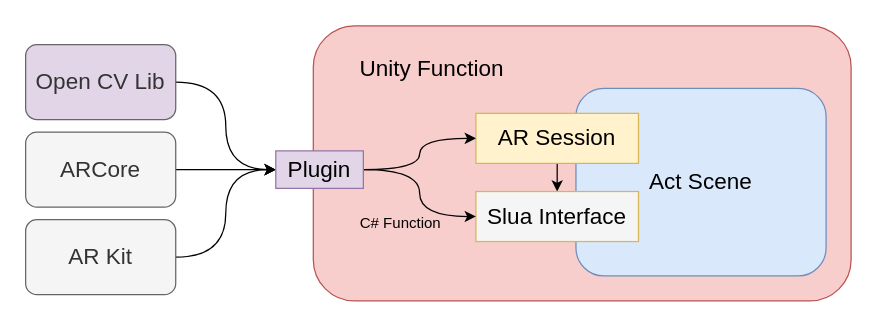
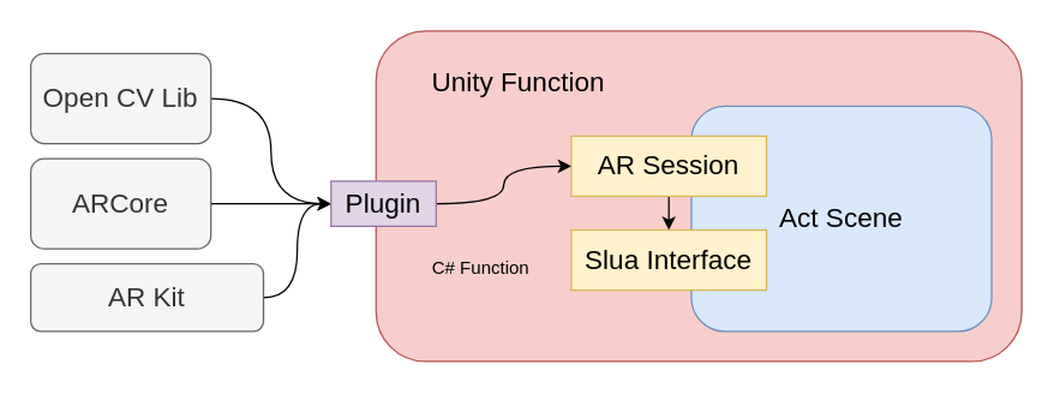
  <mxCell id="0" />
  <mxCell id="1" parent="0" />
  <mxCell id="2" value="" style="rounded=1;whiteSpace=wrap;html=1;fillColor=#f8cecc;strokeColor=#b85450;" vertex="1" parent="1"><mxGeometry x="250" y="20" width="430" height="220" as="geometry" /></mxCell>
  <mxCell id="3" value="&lt;font style=&quot;font-size: 18px&quot;&gt;Act Scene&lt;/font&gt;" style="rounded=1;whiteSpace=wrap;html=1;fillColor=#dae8fc;strokeColor=#6c8ebf;" vertex="1" parent="1"><mxGeometry x="460" y="70" width="200" height="150" as="geometry" /></mxCell>
  <mxCell id="4" value="&lt;font style=&quot;font-size: 18px&quot;&gt;Unity Function&lt;/font&gt;" style="text;html=1;strokeColor=none;fillColor=none;align=center;verticalAlign=middle;whiteSpace=wrap;rounded=0;" vertex="1" parent="1"><mxGeometry x="260" y="30" width="170" height="50" as="geometry" /></mxCell>
  <mxCell id="5" value="" style="edgeStyle=orthogonalEdgeStyle;rounded=0;orthogonalLoop=1;jettySize=auto;html=1;" edge="1" parent="1" source="6" target="9"><mxGeometry relative="1" as="geometry" /></mxCell>
  <mxCell id="6" value="&lt;font style=&quot;font-size: 18px&quot;&gt;AR Session&lt;/font&gt;" style="rounded=0;whiteSpace=wrap;html=1;fillColor=#fff2cc;strokeColor=#d6b656;" vertex="1" parent="1"><mxGeometry x="380" y="90" width="130" height="40" as="geometry" /></mxCell>
  <mxCell id="7" style="edgeStyle=orthogonalEdgeStyle;rounded=0;orthogonalLoop=1;jettySize=auto;html=1;exitX=1;exitY=0.5;exitDx=0;exitDy=0;entryX=0;entryY=0.5;entryDx=0;entryDy=0;curved=1;" edge="1" parent="1" source="8" target="16"><mxGeometry relative="1" as="geometry" /></mxCell>
- <mxCell id="8" value="&lt;font style=&quot;font-size: 18px&quot;&gt;Open CV Lib&lt;/font&gt;" style="rounded=1;whiteSpace=wrap;html=1;fillColor=#e1d5e7;strokeColor=#666666;fontColor=#333333;" vertex="1" parent="1"><mxGeometry x="20" y="35" width="120" height="60" as="geometry" /></mxCell>
- <mxCell id="9" value="&lt;font style=&quot;font-size: 18px&quot;&gt;Slua Interface&lt;/font&gt;" style="rounded=0;whiteSpace=wrap;html=1;fillColor=#f5f5f5;strokeColor=#d6b656;" vertex="1" parent="1"><mxGeometry x="380" y="152.5" width="130" height="40" as="geometry" /></mxCell>
+ <mxCell id="8" value="&lt;font style=&quot;font-size: 18px&quot;&gt;Open CV Lib&lt;/font&gt;" style="rounded=1;whiteSpace=wrap;html=1;fillColor=#f5f5f5;strokeColor=#666666;fontColor=#333333;" vertex="1" parent="1"><mxGeometry x="20" y="35" width="120" height="60" as="geometry" /></mxCell>
+ <mxCell id="9" value="&lt;font style=&quot;font-size: 18px&quot;&gt;Slua Interface&lt;/font&gt;" style="rounded=0;whiteSpace=wrap;html=1;fillColor=#fff2cc;strokeColor=#d6b656;" vertex="1" parent="1"><mxGeometry x="380" y="152.5" width="130" height="40" as="geometry" /></mxCell>
  <mxCell id="10" style="edgeStyle=orthogonalEdgeStyle;curved=1;rounded=0;orthogonalLoop=1;jettySize=auto;html=1;exitX=1;exitY=0.5;exitDx=0;exitDy=0;entryX=0;entryY=0.5;entryDx=0;entryDy=0;" edge="1" parent="1" source="11" target="16"><mxGeometry relative="1" as="geometry" /></mxCell>
  <mxCell id="11" value="&lt;font style=&quot;font-size: 18px&quot;&gt;ARCore&lt;/font&gt;&lt;span style=&quot;color: rgba(0 , 0 , 0 , 0) ; font-family: monospace ; font-size: 0px&quot;&gt;%3CmxGraphModel%3E%3Croot%3E%3CmxCell%20id%3D%220%22%2F%3E%3CmxCell%20id%3D%221%22%20parent%3D%220%22%2F%3E%3CmxCell%20id%3D%222%22%20value%3D%22%26lt%3Bfont%20style%3D%26quot%3Bfont-size%3A%2018px%26quot%3B%26gt%3BOpen%20CV%20Lib%26lt%3B%2Ffont%26gt%3B%22%20style%3D%22rounded%3D1%3BwhiteSpace%3Dwrap%3Bhtml%3D1%3B%22%20vertex%3D%221%22%20parent%3D%221%22%3E%3CmxGeometry%20x%3D%22120%22%20y%3D%22180%22%20width%3D%22120%22%20height%3D%2260%22%20as%3D%22geometry%22%2F%3E%3C%2FmxCell%3E%3C%2Froot%3E%3C%2FmxGraphModel%3E&lt;/span&gt;" style="rounded=1;whiteSpace=wrap;html=1;fillColor=#f5f5f5;strokeColor=#666666;fontColor=#333333;" vertex="1" parent="1"><mxGeometry x="20" y="105" width="120" height="60" as="geometry" /></mxCell>
  <mxCell id="12" style="edgeStyle=orthogonalEdgeStyle;curved=1;rounded=0;orthogonalLoop=1;jettySize=auto;html=1;exitX=1;exitY=0.5;exitDx=0;exitDy=0;entryX=0;entryY=0.5;entryDx=0;entryDy=0;" edge="1" parent="1" source="13" target="16"><mxGeometry relative="1" as="geometry" /></mxCell>
- <mxCell id="13" value="&lt;span style=&quot;font-size: 18px&quot;&gt;AR Kit&lt;/span&gt;" style="rounded=1;whiteSpace=wrap;html=1;fillColor=#f5f5f5;strokeColor=#666666;fontColor=#333333;" vertex="1" parent="1"><mxGeometry x="20" y="175" width="120" height="60" as="geometry" /></mxCell>
+ <mxCell id="13" value="&lt;span style=&quot;font-size: 18px&quot;&gt;AR Kit&lt;/span&gt;" style="rounded=1;whiteSpace=wrap;html=1;fillColor=#f5f5f5;strokeColor=#666666;fontColor=#333333;" vertex="1" parent="1"><mxGeometry x="20" y="175" width="155" height="45" as="geometry" /></mxCell>
  <mxCell id="14" style="edgeStyle=orthogonalEdgeStyle;curved=1;rounded=0;orthogonalLoop=1;jettySize=auto;html=1;exitX=1;exitY=0.5;exitDx=0;exitDy=0;entryX=0;entryY=0.5;entryDx=0;entryDy=0;" edge="1" parent="1" source="16" target="6"><mxGeometry relative="1" as="geometry" /></mxCell>
- <mxCell id="15" style="edgeStyle=orthogonalEdgeStyle;curved=1;rounded=0;orthogonalLoop=1;jettySize=auto;html=1;exitX=1;exitY=0.5;exitDx=0;exitDy=0;entryX=0;entryY=0.5;entryDx=0;entryDy=0;" edge="1" parent="1" source="16" target="9"><mxGeometry relative="1" as="geometry" /></mxCell>
  <mxCell id="16" value="&lt;font style=&quot;font-size: 18px&quot;&gt;Plugin&lt;/font&gt;" style="rounded=0;whiteSpace=wrap;html=1;fillColor=#e1d5e7;strokeColor=#9673a6;" vertex="1" parent="1"><mxGeometry x="220" y="120" width="70" height="30" as="geometry" /></mxCell>
  <mxCell id="17" value="C# Function" style="text;html=1;strokeColor=none;fillColor=none;align=center;verticalAlign=middle;whiteSpace=wrap;rounded=0;" vertex="1" parent="1"><mxGeometry x="280" y="170" width="80" height="15" as="geometry" /></mxCell>
